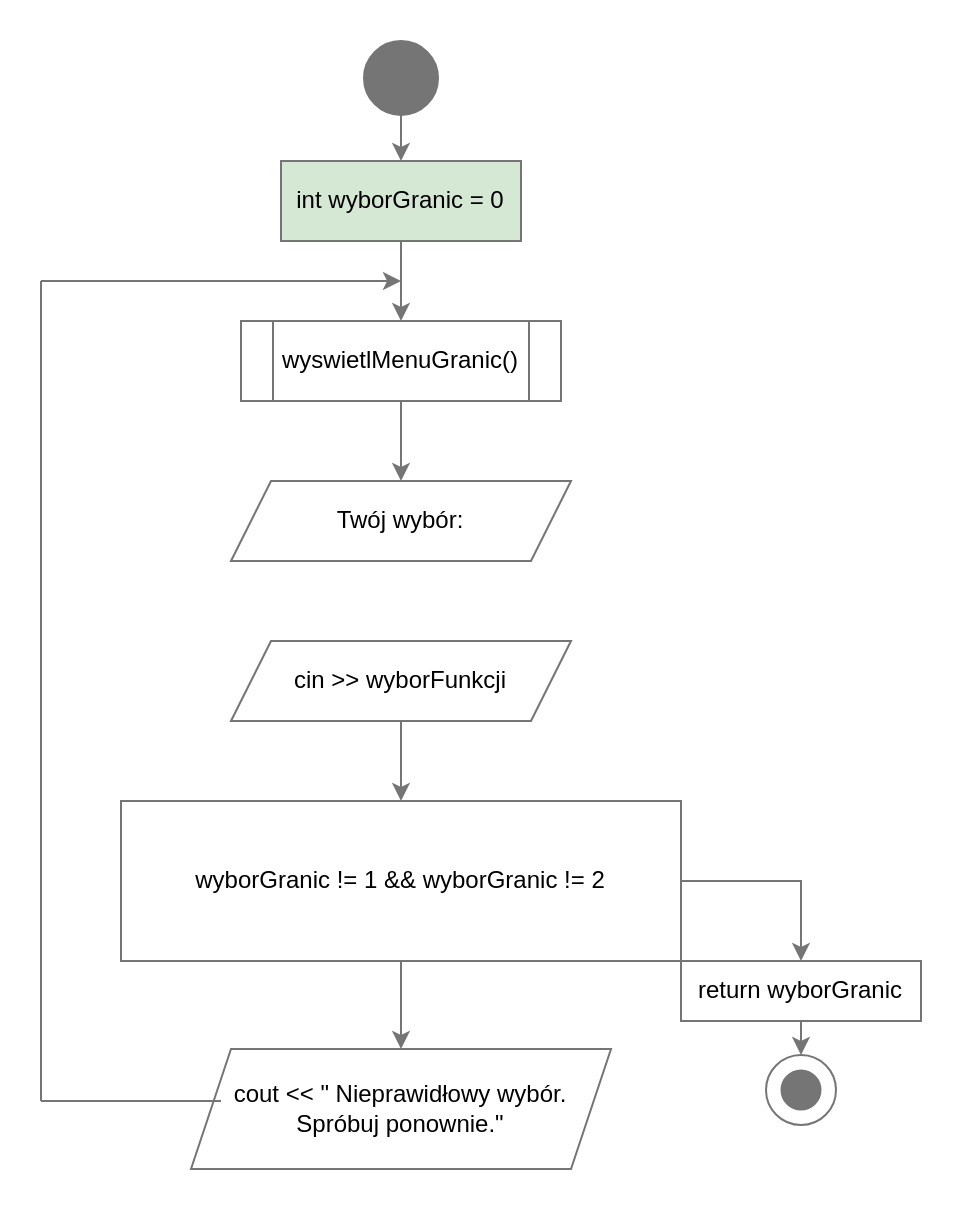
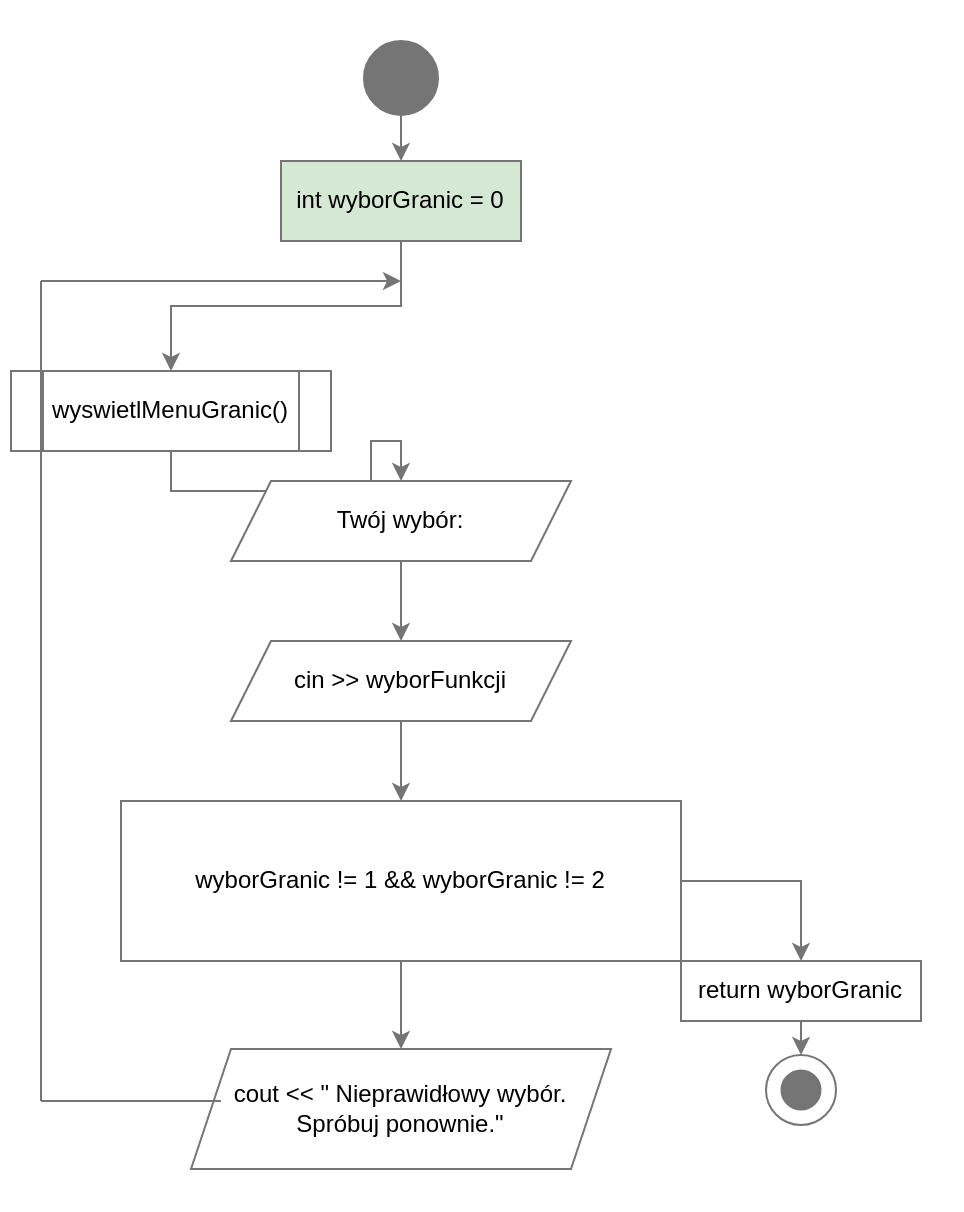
  <mxCell id="0" />
  <mxCell id="1" parent="0" />
  <mxCell id="2" value="" style="ellipse;whiteSpace=wrap;html=1;aspect=fixed;strokeColor=#757575;" parent="1" vertex="1"><mxGeometry x="382.5" y="527" width="35" height="35" as="geometry" /></mxCell>
  <mxCell id="3" value="" style="ellipse;whiteSpace=wrap;html=1;aspect=fixed;strokeColor=#757575;fillColor=#757575;" parent="1" vertex="1"><mxGeometry x="390.25" y="534.75" width="19.5" height="19.5" as="geometry" /></mxCell>
  <mxCell id="4" value="" style="edgeStyle=orthogonalEdgeStyle;rounded=0;orthogonalLoop=1;jettySize=auto;html=1;strokeColor=#757575;" parent="1" source="5" target="7" edge="1"><mxGeometry relative="1" as="geometry" /></mxCell>
  <mxCell id="5" value="int wyborGranic = 0" style="rounded=0;whiteSpace=wrap;html=1;strokeColor=#757575;fillColor=#d5e8d4;" parent="1" vertex="1"><mxGeometry x="140" y="80" width="120" height="40" as="geometry" /></mxCell>
  <mxCell id="6" style="edgeStyle=orthogonalEdgeStyle;rounded=0;orthogonalLoop=1;jettySize=auto;html=1;exitX=0.5;exitY=1;exitDx=0;exitDy=0;strokeColor=#757575;" parent="1" source="7" target="9" edge="1"><mxGeometry relative="1" as="geometry" /></mxCell>
- <mxCell id="7" value="wyswietlMenuGranic()" style="shape=process;whiteSpace=wrap;html=1;backgroundOutline=1;strokeColor=#757575;" parent="1" vertex="1"><mxGeometry x="120" y="160" width="160" height="40" as="geometry" /></mxCell>
+ <mxCell id="7" value="wyswietlMenuGranic()" style="shape=process;whiteSpace=wrap;html=1;backgroundOutline=1;strokeColor=#757575;" parent="1" vertex="1"><mxGeometry x="5" y="185" width="160" height="40" as="geometry" /></mxCell>
+ <mxCell id="8" style="edgeStyle=orthogonalEdgeStyle;rounded=0;orthogonalLoop=1;jettySize=auto;html=1;exitX=0.5;exitY=1;exitDx=0;exitDy=0;entryX=0.5;entryY=0;entryDx=0;entryDy=0;strokeColor=#757575;" parent="1" source="9" target="11" edge="1"><mxGeometry relative="1" as="geometry" /></mxCell>
  <mxCell id="9" value="Twój wybór:" style="shape=parallelogram;perimeter=parallelogramPerimeter;whiteSpace=wrap;html=1;fixedSize=1;strokeColor=#757575;" parent="1" vertex="1"><mxGeometry x="115" y="240" width="170" height="40" as="geometry" /></mxCell>
  <mxCell id="10" style="edgeStyle=orthogonalEdgeStyle;rounded=0;orthogonalLoop=1;jettySize=auto;html=1;exitX=0.5;exitY=1;exitDx=0;exitDy=0;entryX=0.5;entryY=0;entryDx=0;entryDy=0;strokeColor=#757575;" parent="1" source="11" target="14" edge="1"><mxGeometry relative="1" as="geometry" /></mxCell>
  <mxCell id="11" value="cin &amp;gt;&amp;gt; wyborFunkcji" style="shape=parallelogram;perimeter=parallelogramPerimeter;whiteSpace=wrap;html=1;fixedSize=1;strokeColor=#757575;" parent="1" vertex="1"><mxGeometry x="115" y="320" width="170" height="40" as="geometry" /></mxCell>
  <mxCell id="12" style="edgeStyle=orthogonalEdgeStyle;rounded=0;orthogonalLoop=1;jettySize=auto;html=1;exitX=1;exitY=0.5;exitDx=0;exitDy=0;entryX=0.5;entryY=0;entryDx=0;entryDy=0;strokeColor=#757575;" edge="1" parent="1" source="14" target="17"><mxGeometry relative="1" as="geometry" /></mxCell>
  <mxCell id="13" style="edgeStyle=orthogonalEdgeStyle;rounded=0;orthogonalLoop=1;jettySize=auto;html=1;exitX=0.5;exitY=1;exitDx=0;exitDy=0;strokeColor=#757575;" edge="1" parent="1" source="14" target="15"><mxGeometry relative="1" as="geometry" /></mxCell>
  <mxCell id="14" value="wyborGranic != 1 &amp;amp;&amp;amp; wyborGranic != 2" style="whiteSpace=wrap;html=1;strokeColor=#757575;rounded=0;" parent="1" vertex="1"><mxGeometry x="60" y="400" width="280" height="80" as="geometry" /></mxCell>
  <mxCell id="15" value="cout &amp;lt;&amp;lt; &quot; Nieprawidłowy wybór. Spróbuj ponownie.&quot;" style="shape=parallelogram;perimeter=parallelogramPerimeter;whiteSpace=wrap;html=1;fixedSize=1;strokeColor=#757575;" parent="1" vertex="1"><mxGeometry x="95" y="524" width="210" height="60" as="geometry" /></mxCell>
  <mxCell id="16" style="edgeStyle=orthogonalEdgeStyle;rounded=0;orthogonalLoop=1;jettySize=auto;html=1;exitX=0.5;exitY=1;exitDx=0;exitDy=0;entryX=0.5;entryY=0;entryDx=0;entryDy=0;strokeColor=#757575;" parent="1" source="17" target="2" edge="1"><mxGeometry relative="1" as="geometry" /></mxCell>
  <mxCell id="17" value="return wyborGranic" style="rounded=0;whiteSpace=wrap;html=1;strokeColor=#757575;" parent="1" vertex="1"><mxGeometry x="340" y="480" width="120" height="30" as="geometry" /></mxCell>
  <mxCell id="18" style="edgeStyle=orthogonalEdgeStyle;rounded=0;orthogonalLoop=1;jettySize=auto;html=1;exitX=0.5;exitY=1;exitDx=0;exitDy=0;entryX=0.5;entryY=0;entryDx=0;entryDy=0;strokeColor=#757575;" parent="1" source="19" target="5" edge="1"><mxGeometry relative="1" as="geometry" /></mxCell>
  <mxCell id="19" value="" style="ellipse;whiteSpace=wrap;html=1;aspect=fixed;fillColor=#757575;strokeColor=#757575;" parent="1" vertex="1"><mxGeometry x="181.5" y="20" width="37" height="37" as="geometry" /></mxCell>
  <mxCell id="20" value="" style="endArrow=none;html=1;rounded=0;strokeColor=#757575;" edge="1" parent="1"><mxGeometry width="50" height="50" relative="1" as="geometry"><mxPoint x="20" y="550" as="sourcePoint" /><mxPoint x="110" y="550" as="targetPoint" /></mxGeometry></mxCell>
  <mxCell id="21" value="" style="endArrow=none;html=1;rounded=0;strokeColor=#757575;" edge="1" parent="1"><mxGeometry width="50" height="50" relative="1" as="geometry"><mxPoint x="20" y="550" as="sourcePoint" /><mxPoint x="20" y="140" as="targetPoint" /></mxGeometry></mxCell>
  <mxCell id="22" value="" style="endArrow=classic;html=1;rounded=0;strokeColor=#757575;" edge="1" parent="1"><mxGeometry width="50" height="50" relative="1" as="geometry"><mxPoint x="20" y="140" as="sourcePoint" /><mxPoint x="200" y="140" as="targetPoint" /></mxGeometry></mxCell>
